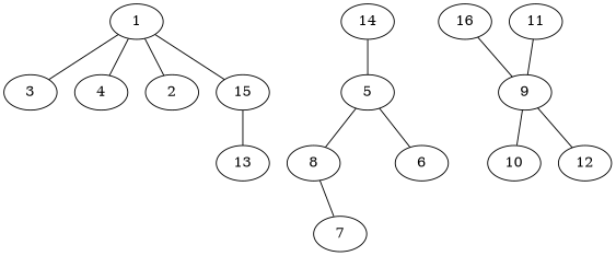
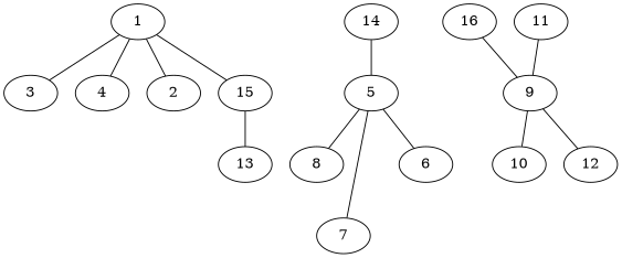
  graph {
    1
    3
    4
    2
    15
    13
    14
    5
    16
    9
    8
    7
    6
    10
    12
    11
    1 -- 3
    1 -- 4
    1 -- 2
    1 -- 15
    15 -- 13
    14 -- 5
    5 -- 8
-   8 -- 7
+   5 -- 7
    5 -- 6
    16 -- 9
    9 -- 10
    9 -- 12
    11 -- 9
  }
